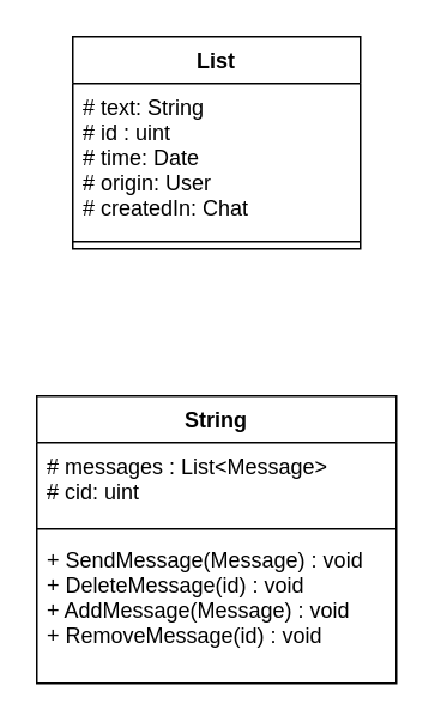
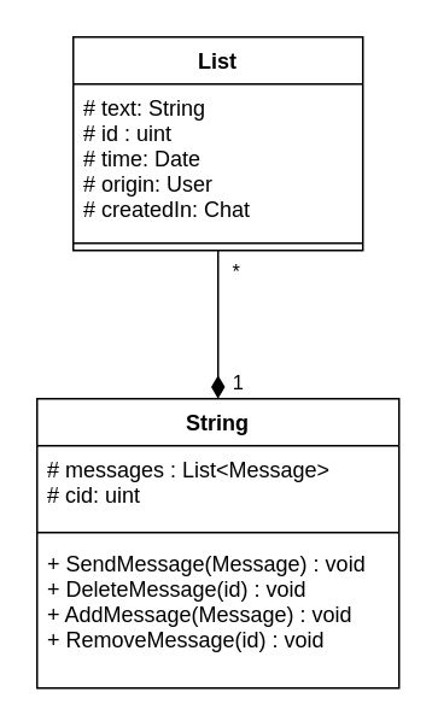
  <mxCell id="0" />
  <mxCell id="1" parent="0" />
  <mxCell id="2" value="String" style="swimlane;fontStyle=1;align=center;verticalAlign=top;childLayout=stackLayout;horizontal=1;startSize=26;horizontalStack=0;resizeParent=1;resizeParentMax=0;resizeLast=0;collapsible=1;marginBottom=0;" parent="1" vertex="1"><mxGeometry x="20" y="220" width="200" height="160" as="geometry" /></mxCell>
  <mxCell id="3" value="# messages : List&lt;Message&gt;&#10;# cid: uint" style="text;strokeColor=none;fillColor=none;align=left;verticalAlign=top;spacingLeft=4;spacingRight=4;overflow=hidden;rotatable=0;points=[[0,0.5],[1,0.5]];portConstraint=eastwest;" parent="2" vertex="1"><mxGeometry y="26" width="200" height="44" as="geometry" /></mxCell>
  <mxCell id="4" value="" style="line;strokeWidth=1;fillColor=none;align=left;verticalAlign=middle;spacingTop=-1;spacingLeft=3;spacingRight=3;rotatable=0;labelPosition=right;points=[];portConstraint=eastwest;" parent="2" vertex="1"><mxGeometry y="70" width="200" height="8" as="geometry" /></mxCell>
  <mxCell id="5" value="+ SendMessage(Message) : void&#10;+ DeleteMessage(id) : void&#10;+ AddMessage(Message) : void&#10;+ RemoveMessage(id) : void" style="text;strokeColor=none;fillColor=none;align=left;verticalAlign=top;spacingLeft=4;spacingRight=4;overflow=hidden;rotatable=0;points=[[0,0.5],[1,0.5]];portConstraint=eastwest;" parent="2" vertex="1"><mxGeometry y="78" width="200" height="82" as="geometry" /></mxCell>
+ <mxCell id="6" value="*" style="edgeStyle=orthogonalEdgeStyle;rounded=0;orthogonalLoop=1;jettySize=auto;html=1;entryX=0.5;entryY=0;entryDx=0;entryDy=0;endArrow=diamondThin;endFill=1;endSize=10;" parent="1" source="8" target="2" edge="1"><mxGeometry x="-0.707" y="10" relative="1" as="geometry"><mxPoint as="offset" /></mxGeometry></mxCell>
+ <mxCell id="7" value="1" style="edgeLabel;html=1;align=center;verticalAlign=middle;resizable=0;points=[];" vertex="1" connectable="0" parent="6"><mxGeometry x="0.761" relative="1" as="geometry"><mxPoint x="10" as="offset" /></mxGeometry></mxCell>
  <mxCell id="8" value="List" style="swimlane;fontStyle=1;align=center;verticalAlign=top;childLayout=stackLayout;horizontal=1;startSize=26;horizontalStack=0;resizeParent=1;resizeParentMax=0;resizeLast=0;collapsible=1;marginBottom=0;" parent="1" vertex="1"><mxGeometry x="40" y="20" width="160" height="118" as="geometry" /></mxCell>
  <mxCell id="9" value="# text: String&#10;# id : uint&#10;# time: Date&#10;# origin: User&#10;# createdIn: Chat" style="text;strokeColor=none;fillColor=none;align=left;verticalAlign=top;spacingLeft=4;spacingRight=4;overflow=hidden;rotatable=0;points=[[0,0.5],[1,0.5]];portConstraint=eastwest;" parent="8" vertex="1"><mxGeometry y="26" width="160" height="84" as="geometry" /></mxCell>
  <mxCell id="10" value="" style="line;strokeWidth=1;fillColor=none;align=left;verticalAlign=middle;spacingTop=-1;spacingLeft=3;spacingRight=3;rotatable=0;labelPosition=right;points=[];portConstraint=eastwest;" parent="8" vertex="1"><mxGeometry y="110" width="160" height="8" as="geometry" /></mxCell>
